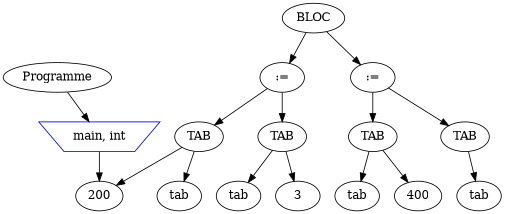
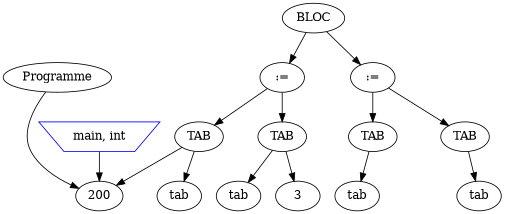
  digraph {
    n1 [label=Programme]
    n2 [color=blue label="main, int" shape=invtrapezium]
    n3 [label=200]
    n4 [label=BLOC]
    n5 [label=":="]
    n6 [label=":="]
    n7 [label=TAB]
    n8 [label=TAB]
    n9 [label=TAB]
    n10 [label=TAB]
    n11 [label=tab]
    n12 [label=3]
    n13 [label=tab]
    n14 [label=tab]
-   n15 [label=400]
    n16 [label=tab]
-   n1 -> n2
+   n1 -> n3
    n2 -> n3
    n4 -> n5
    n4 -> n6
    n5 -> n7
    n5 -> n8
    n6 -> n9
    n6 -> n10
    n7 -> n11
    n7 -> n12
    n8 -> n3
    n8 -> n13
    n9 -> n14
-   n9 -> n15
    n10 -> n16
  }
